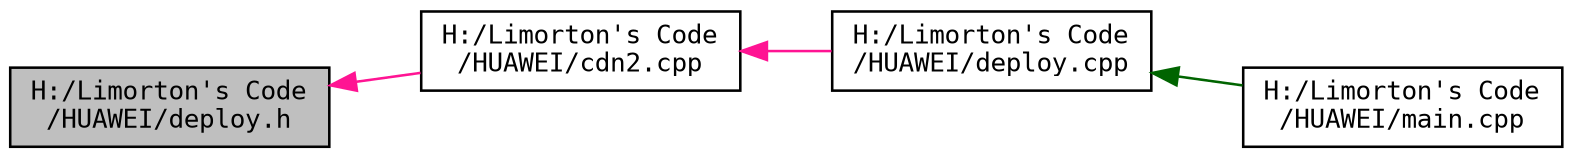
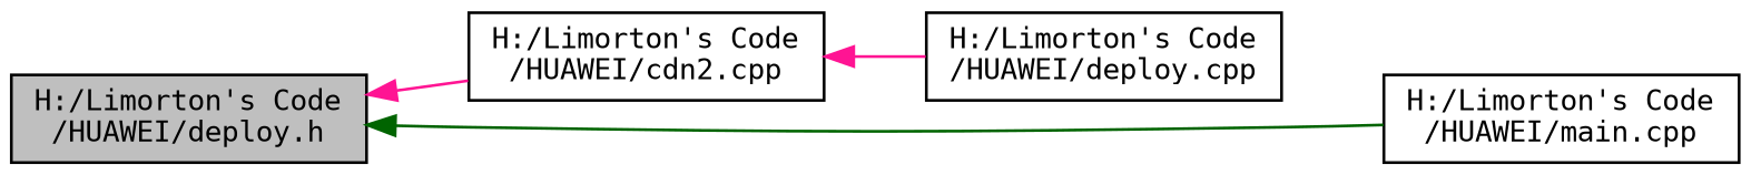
  digraph {
    fontname="DejaVu Sans Mono"
    rankdir=LR
    node [color=black fillcolor=white fontname="DejaVu Sans Mono" fontsize=10 shape=record style=filled]
    edge [color=deeppink dir=back fontname="DejaVu Sans Mono" fontsize=10 labelfontname=Helvetica labelfontsize=10 style=solid]
    n1 [fillcolor=grey75 fontcolor=black height=0.2 label="H:/Limorton's Code\l/HUAWEI/deploy.h" width=0.4]
    n2 [height=0.2 label="H:/Limorton's Code\l/HUAWEI/cdn2.cpp" width=0.4]
    n3 [height=0.2 label="H:/Limorton's Code\l/HUAWEI/main.cpp" width=0.4]
    n4 [height=0.2 label="H:/Limorton's Code\l/HUAWEI/deploy.cpp" width=0.4]
    n1 -> n2
-   n4 -> n3 [color=darkgreen]
+   n1 -> n3 [color=darkgreen]
    n2 -> n4
  }
